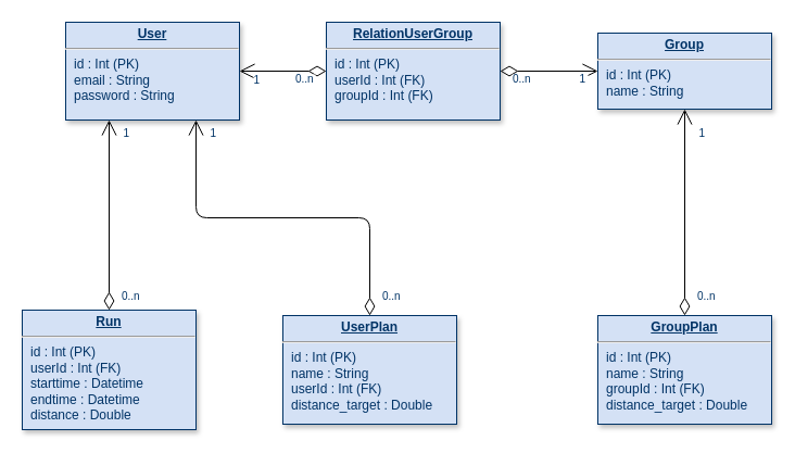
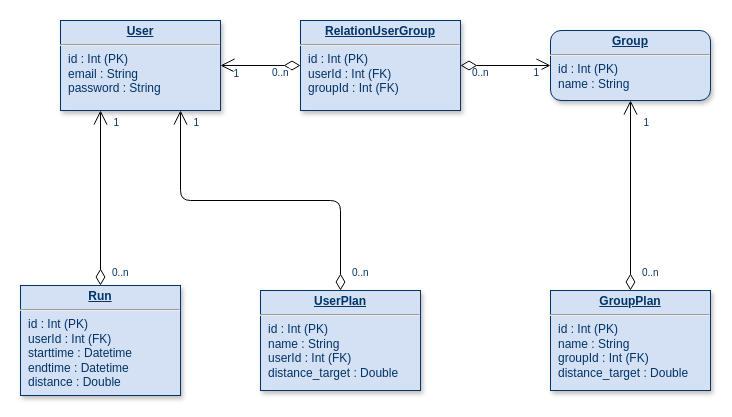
  <mxCell id="0" />
  <mxCell id="1" parent="0" />
  <mxCell id="2" value="&lt;p style=&quot;margin: 0px ; margin-top: 4px ; text-align: center ; text-decoration: underline&quot;&gt;&lt;b&gt;UserPlan&lt;/b&gt;&lt;/p&gt;&lt;hr&gt;&lt;p style=&quot;margin: 0px ; margin-left: 8px&quot;&gt;id : Int (PK)&lt;/p&gt;&lt;p style=&quot;margin: 0px ; margin-left: 8px&quot;&gt;name : String&lt;/p&gt;&lt;p style=&quot;margin: 0px ; margin-left: 8px&quot;&gt;userId : Int (FK)&lt;/p&gt;&lt;p style=&quot;margin: 0px ; margin-left: 8px&quot;&gt;distance_target : Double&lt;/p&gt;" style="verticalAlign=top;align=left;overflow=fill;fontSize=12;fontFamily=Helvetica;html=1;strokeColor=#003366;shadow=1;fillColor=#D4E1F5;fontColor=#003366" parent="1" vertex="1"><mxGeometry x="260" y="290" width="160" height="100" as="geometry" /></mxCell>
  <mxCell id="3" value="&lt;p style=&quot;margin: 0px ; margin-top: 4px ; text-align: center ; text-decoration: underline&quot;&gt;&lt;strong&gt;GroupPlan&lt;/strong&gt;&lt;/p&gt;&lt;hr&gt;&lt;p style=&quot;margin: 0px ; margin-left: 8px&quot;&gt;id : Int (PK)&lt;/p&gt;&lt;p style=&quot;margin: 0px ; margin-left: 8px&quot;&gt;name : String&lt;/p&gt;&lt;p style=&quot;margin: 0px ; margin-left: 8px&quot;&gt;groupId : Int (FK)&lt;/p&gt;&lt;p style=&quot;margin: 0px ; margin-left: 8px&quot;&gt;distance_target : Double&lt;/p&gt;" style="verticalAlign=top;align=left;overflow=fill;fontSize=12;fontFamily=Helvetica;html=1;strokeColor=#003366;shadow=1;fillColor=#D4E1F5;fontColor=#003366" parent="1" vertex="1"><mxGeometry x="550" y="290" width="160" height="100" as="geometry" /></mxCell>
- <mxCell id="4" value="&lt;p style=&quot;margin: 0px ; margin-top: 4px ; text-align: center ; text-decoration: underline&quot;&gt;&lt;strong&gt;Group&lt;/strong&gt;&lt;/p&gt;&lt;hr&gt;&lt;p style=&quot;margin: 0px ; margin-left: 8px&quot;&gt;id : Int (PK)&lt;/p&gt;&lt;p style=&quot;margin: 0px ; margin-left: 8px&quot;&gt;name : String&lt;/p&gt;" style="verticalAlign=top;align=left;overflow=fill;fontSize=12;fontFamily=Helvetica;html=1;strokeColor=#003366;shadow=1;fillColor=#D4E1F5;fontColor=#003366" parent="1" vertex="1"><mxGeometry x="550" y="30" width="160" height="70" as="geometry" /></mxCell>
+ <mxCell id="4" value="&lt;p style=&quot;margin: 0px ; margin-top: 4px ; text-align: center ; text-decoration: underline&quot;&gt;&lt;strong&gt;Group&lt;/strong&gt;&lt;/p&gt;&lt;hr&gt;&lt;p style=&quot;margin: 0px ; margin-left: 8px&quot;&gt;id : Int (PK)&lt;/p&gt;&lt;p style=&quot;margin: 0px ; margin-left: 8px&quot;&gt;name : String&lt;/p&gt;" style="verticalAlign=top;align=left;overflow=fill;fontSize=12;fontFamily=Helvetica;html=1;strokeColor=#003366;shadow=1;fillColor=#D4E1F5;fontColor=#003366;rounded=1;" parent="1" vertex="1"><mxGeometry x="550" y="30" width="160" height="70" as="geometry" /></mxCell>
  <mxCell id="5" value="&lt;p style=&quot;margin: 0px ; margin-top: 4px ; text-align: center ; text-decoration: underline&quot;&gt;&lt;b&gt;Run&lt;/b&gt;&lt;/p&gt;&lt;hr&gt;&lt;p style=&quot;margin: 0px ; margin-left: 8px&quot;&gt;id : Int (PK)&lt;/p&gt;&lt;p style=&quot;margin: 0px ; margin-left: 8px&quot;&gt;userId : Int (FK)&lt;/p&gt;&lt;p style=&quot;margin: 0px ; margin-left: 8px&quot;&gt;starttime : Datetime&lt;/p&gt;&lt;p style=&quot;margin: 0px ; margin-left: 8px&quot;&gt;endtime : Datetime&lt;/p&gt;&lt;p style=&quot;margin: 0px ; margin-left: 8px&quot;&gt;distance : Double&lt;/p&gt;" style="verticalAlign=top;align=left;overflow=fill;fontSize=12;fontFamily=Helvetica;html=1;strokeColor=#003366;shadow=1;fillColor=#D4E1F5;fontColor=#003366" parent="1" vertex="1"><mxGeometry x="20" y="285" width="160" height="110" as="geometry" /></mxCell>
  <mxCell id="6" value="&lt;p style=&quot;margin: 0px ; margin-top: 4px ; text-align: center ; text-decoration: underline&quot;&gt;&lt;b&gt;RelationUserGroup&lt;/b&gt;&lt;/p&gt;&lt;hr&gt;&lt;p style=&quot;margin: 0px ; margin-left: 8px&quot;&gt;id : Int (PK)&lt;/p&gt;&lt;p style=&quot;margin: 0px ; margin-left: 8px&quot;&gt;userId : Int (FK)&lt;/p&gt;&lt;p style=&quot;margin: 0px ; margin-left: 8px&quot;&gt;groupId : Int (FK)&lt;/p&gt;" style="verticalAlign=top;align=left;overflow=fill;fontSize=12;fontFamily=Helvetica;html=1;strokeColor=#003366;shadow=1;fillColor=#D4E1F5;fontColor=#003366" parent="1" vertex="1"><mxGeometry x="300" y="20" width="160" height="90" as="geometry" /></mxCell>
  <mxCell id="7" value="" style="endArrow=open;endSize=12;startArrow=diamondThin;startSize=14;startFill=0;edgeStyle=orthogonalEdgeStyle;exitX=0.5;exitY=0;exitDx=0;exitDy=0;entryX=0.75;entryY=1;entryDx=0;entryDy=0;" edge="1" parent="1" source="2" target="22"><mxGeometry x="429.86" y="8" as="geometry"><mxPoint x="651.58" y="109.96" as="sourcePoint" /><mxPoint x="180" y="98" as="targetPoint" /><Array as="points" /></mxGeometry></mxCell>
  <mxCell id="8" value="0..n" style="resizable=0;align=left;verticalAlign=top;labelBackgroundColor=#ffffff;fontSize=10;strokeColor=#003366;shadow=1;fillColor=#D4E1F5;fontColor=#003366" connectable="0" vertex="1" parent="7"><mxGeometry x="-1" relative="1" as="geometry"><mxPoint x="9.92" y="-30" as="offset" /></mxGeometry></mxCell>
  <mxCell id="9" value="1" style="resizable=0;align=right;verticalAlign=top;labelBackgroundColor=#ffffff;fontSize=10;strokeColor=#003366;shadow=1;fillColor=#D4E1F5;fontColor=#003366" connectable="0" vertex="1" parent="7"><mxGeometry x="1" relative="1" as="geometry"><mxPoint x="20.0" y="1.895e-13" as="offset" /></mxGeometry></mxCell>
  <mxCell id="10" value="" style="endArrow=open;endSize=12;startArrow=diamondThin;startSize=14;startFill=0;edgeStyle=orthogonalEdgeStyle;endFill=0;entryX=1;entryY=0.5;entryDx=0;entryDy=0;exitX=0;exitY=0.5;exitDx=0;exitDy=0;" edge="1" parent="1" source="6" target="22"><mxGeometry x="59.36" y="-42" as="geometry"><mxPoint x="230" y="100" as="sourcePoint" /><mxPoint x="220" y="64" as="targetPoint" /><Array as="points" /></mxGeometry></mxCell>
  <mxCell id="11" value="0..n" style="resizable=0;align=left;verticalAlign=top;labelBackgroundColor=#ffffff;fontSize=10;strokeColor=#003366;shadow=1;fillColor=#D4E1F5;fontColor=#003366" connectable="0" vertex="1" parent="10"><mxGeometry x="-1" relative="1" as="geometry"><mxPoint x="-30.08" y="-5" as="offset" /></mxGeometry></mxCell>
  <mxCell id="12" value="1" style="resizable=0;align=right;verticalAlign=top;labelBackgroundColor=#ffffff;fontSize=10;strokeColor=#003366;shadow=1;fillColor=#D4E1F5;fontColor=#003366" connectable="0" vertex="1" parent="10"><mxGeometry x="1" relative="1" as="geometry"><mxPoint x="20.0" y="-4.0" as="offset" /></mxGeometry></mxCell>
  <mxCell id="13" value="" style="endArrow=open;endSize=12;startArrow=diamondThin;startSize=14;startFill=0;edgeStyle=orthogonalEdgeStyle;entryX=0.5;entryY=1;entryDx=0;entryDy=0;exitX=0.5;exitY=0;exitDx=0;exitDy=0;" edge="1" parent="1" source="3" target="4"><mxGeometry x="469.86" y="126" as="geometry"><mxPoint x="360" y="50" as="sourcePoint" /><mxPoint x="240" y="50" as="targetPoint" /><Array as="points" /></mxGeometry></mxCell>
  <mxCell id="14" value="0..n" style="resizable=0;align=left;verticalAlign=top;labelBackgroundColor=#ffffff;fontSize=10;strokeColor=#003366;shadow=1;fillColor=#D4E1F5;fontColor=#003366" connectable="0" vertex="1" parent="13"><mxGeometry x="-1" relative="1" as="geometry"><mxPoint x="9.92" y="-30" as="offset" /></mxGeometry></mxCell>
  <mxCell id="15" value="1" style="resizable=0;align=right;verticalAlign=top;labelBackgroundColor=#ffffff;fontSize=10;strokeColor=#003366;shadow=1;fillColor=#D4E1F5;fontColor=#003366" connectable="0" vertex="1" parent="13"><mxGeometry x="1" relative="1" as="geometry"><mxPoint x="20.0" y="10.0" as="offset" /></mxGeometry></mxCell>
  <mxCell id="16" value="" style="endArrow=open;endSize=12;startArrow=diamondThin;startSize=14;startFill=0;edgeStyle=orthogonalEdgeStyle;exitX=0.5;exitY=0;exitDx=0;exitDy=0;entryX=0.25;entryY=1;entryDx=0;entryDy=0;" edge="1" parent="1" source="5" target="22"><mxGeometry x="449.86" y="116" as="geometry"><mxPoint x="340" y="40" as="sourcePoint" /><mxPoint x="100" y="98" as="targetPoint" /><Array as="points" /></mxGeometry></mxCell>
  <mxCell id="17" value="0..n" style="resizable=0;align=left;verticalAlign=top;labelBackgroundColor=#ffffff;fontSize=10;strokeColor=#003366;shadow=1;fillColor=#D4E1F5;fontColor=#003366" connectable="0" vertex="1" parent="16"><mxGeometry x="-1" relative="1" as="geometry"><mxPoint x="9.92" y="-25" as="offset" /></mxGeometry></mxCell>
  <mxCell id="18" value="1" style="resizable=0;align=right;verticalAlign=top;labelBackgroundColor=#ffffff;fontSize=10;strokeColor=#003366;shadow=1;fillColor=#D4E1F5;fontColor=#003366" connectable="0" vertex="1" parent="16"><mxGeometry x="1" relative="1" as="geometry"><mxPoint x="20.0" y="1.895e-13" as="offset" /></mxGeometry></mxCell>
  <mxCell id="19" value="" style="endArrow=open;endSize=12;startArrow=diamondThin;startSize=14;startFill=0;edgeStyle=orthogonalEdgeStyle;endFill=0;entryX=0;entryY=0.5;entryDx=0;entryDy=0;exitX=1;exitY=0.5;exitDx=0;exitDy=0;" edge="1" parent="1" source="6" target="4"><mxGeometry x="69.36" y="-32" as="geometry"><mxPoint x="140" y="130" as="sourcePoint" /><mxPoint x="130" y="22" as="targetPoint" /><Array as="points" /></mxGeometry></mxCell>
  <mxCell id="20" value="0..n" style="resizable=0;align=left;verticalAlign=top;labelBackgroundColor=#ffffff;fontSize=10;strokeColor=#003366;shadow=1;fillColor=#D4E1F5;fontColor=#003366" connectable="0" vertex="1" parent="19"><mxGeometry x="-1" relative="1" as="geometry"><mxPoint x="9.92" y="-5" as="offset" /></mxGeometry></mxCell>
  <mxCell id="21" value="1" style="resizable=0;align=right;verticalAlign=top;labelBackgroundColor=#ffffff;fontSize=10;strokeColor=#003366;shadow=1;fillColor=#D4E1F5;fontColor=#003366" connectable="0" vertex="1" parent="19"><mxGeometry x="1" relative="1" as="geometry"><mxPoint x="-10.0" y="-5.0" as="offset" /></mxGeometry></mxCell>
  <mxCell id="22" value="&lt;p style=&quot;margin: 0px ; margin-top: 4px ; text-align: center ; text-decoration: underline&quot;&gt;&lt;b&gt;User&lt;/b&gt;&lt;/p&gt;&lt;hr&gt;&lt;p style=&quot;margin: 0px ; margin-left: 8px&quot;&gt;id : Int (PK)&lt;/p&gt;&lt;p style=&quot;margin: 0px ; margin-left: 8px&quot;&gt;email : String&lt;/p&gt;&lt;p style=&quot;margin: 0px ; margin-left: 8px&quot;&gt;password : String&lt;/p&gt;" style="verticalAlign=top;align=left;overflow=fill;fontSize=12;fontFamily=Helvetica;html=1;strokeColor=#003366;shadow=1;fillColor=#D4E1F5;fontColor=#003366" vertex="1" parent="1"><mxGeometry x="60" y="20" width="160" height="90" as="geometry" /></mxCell>
